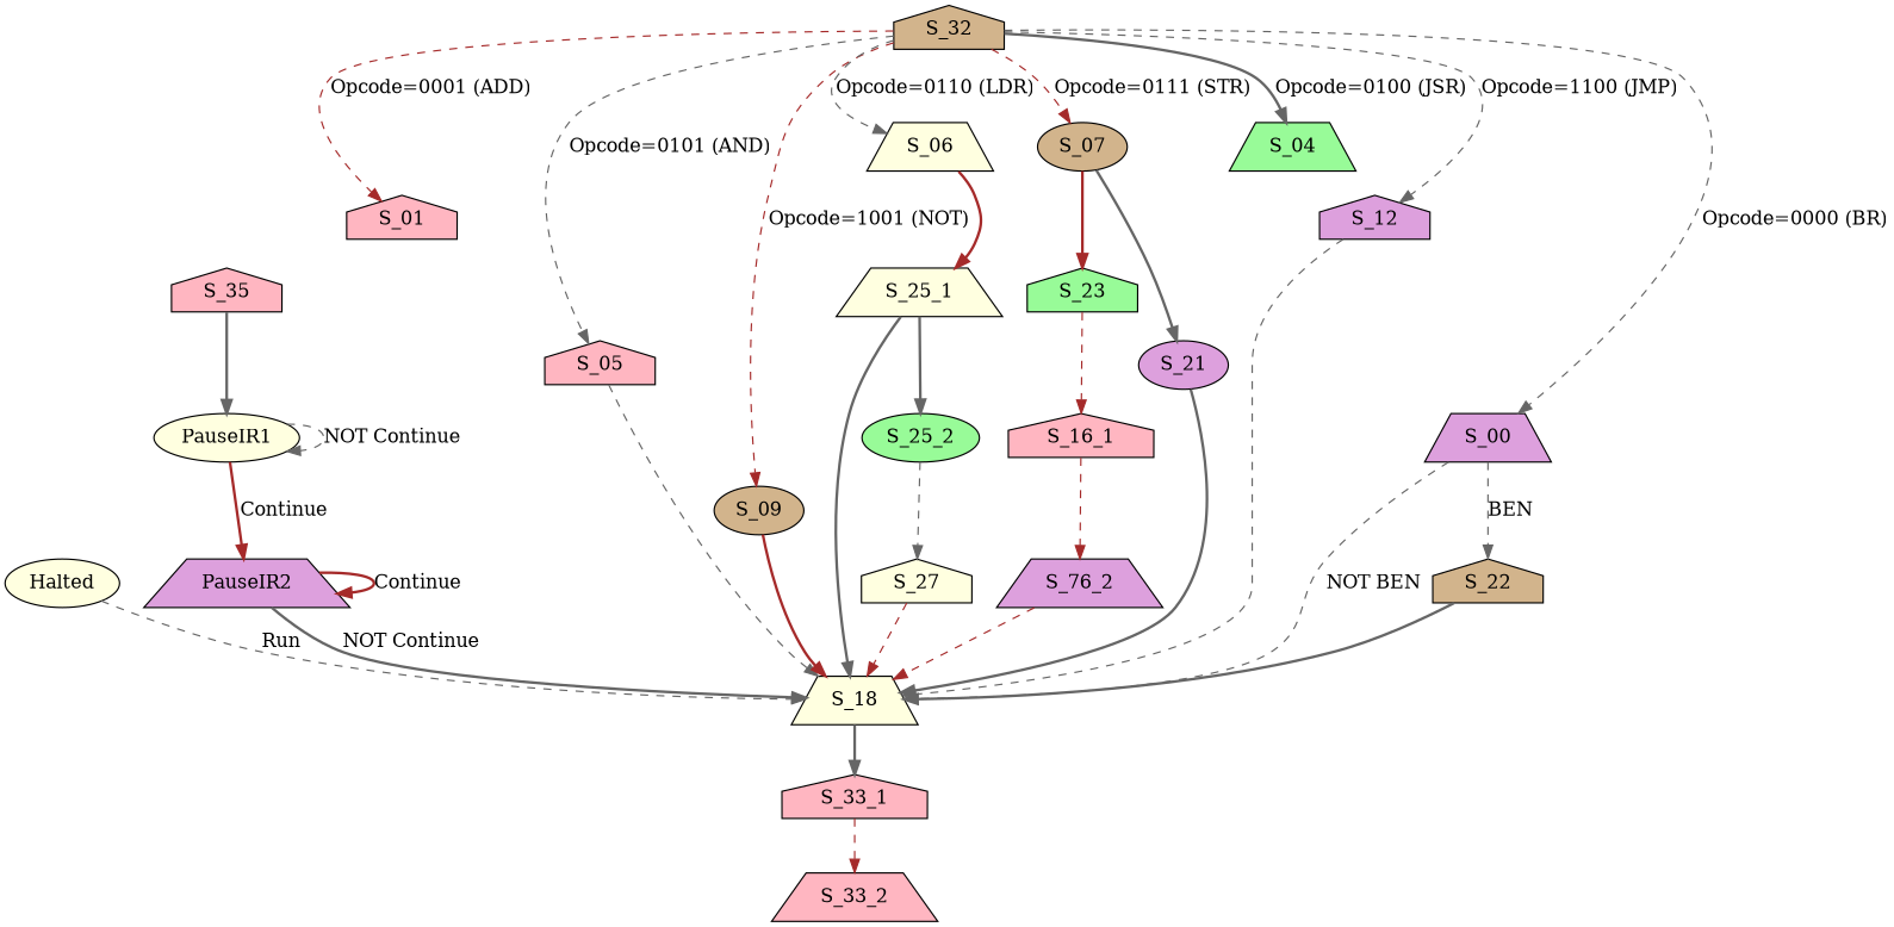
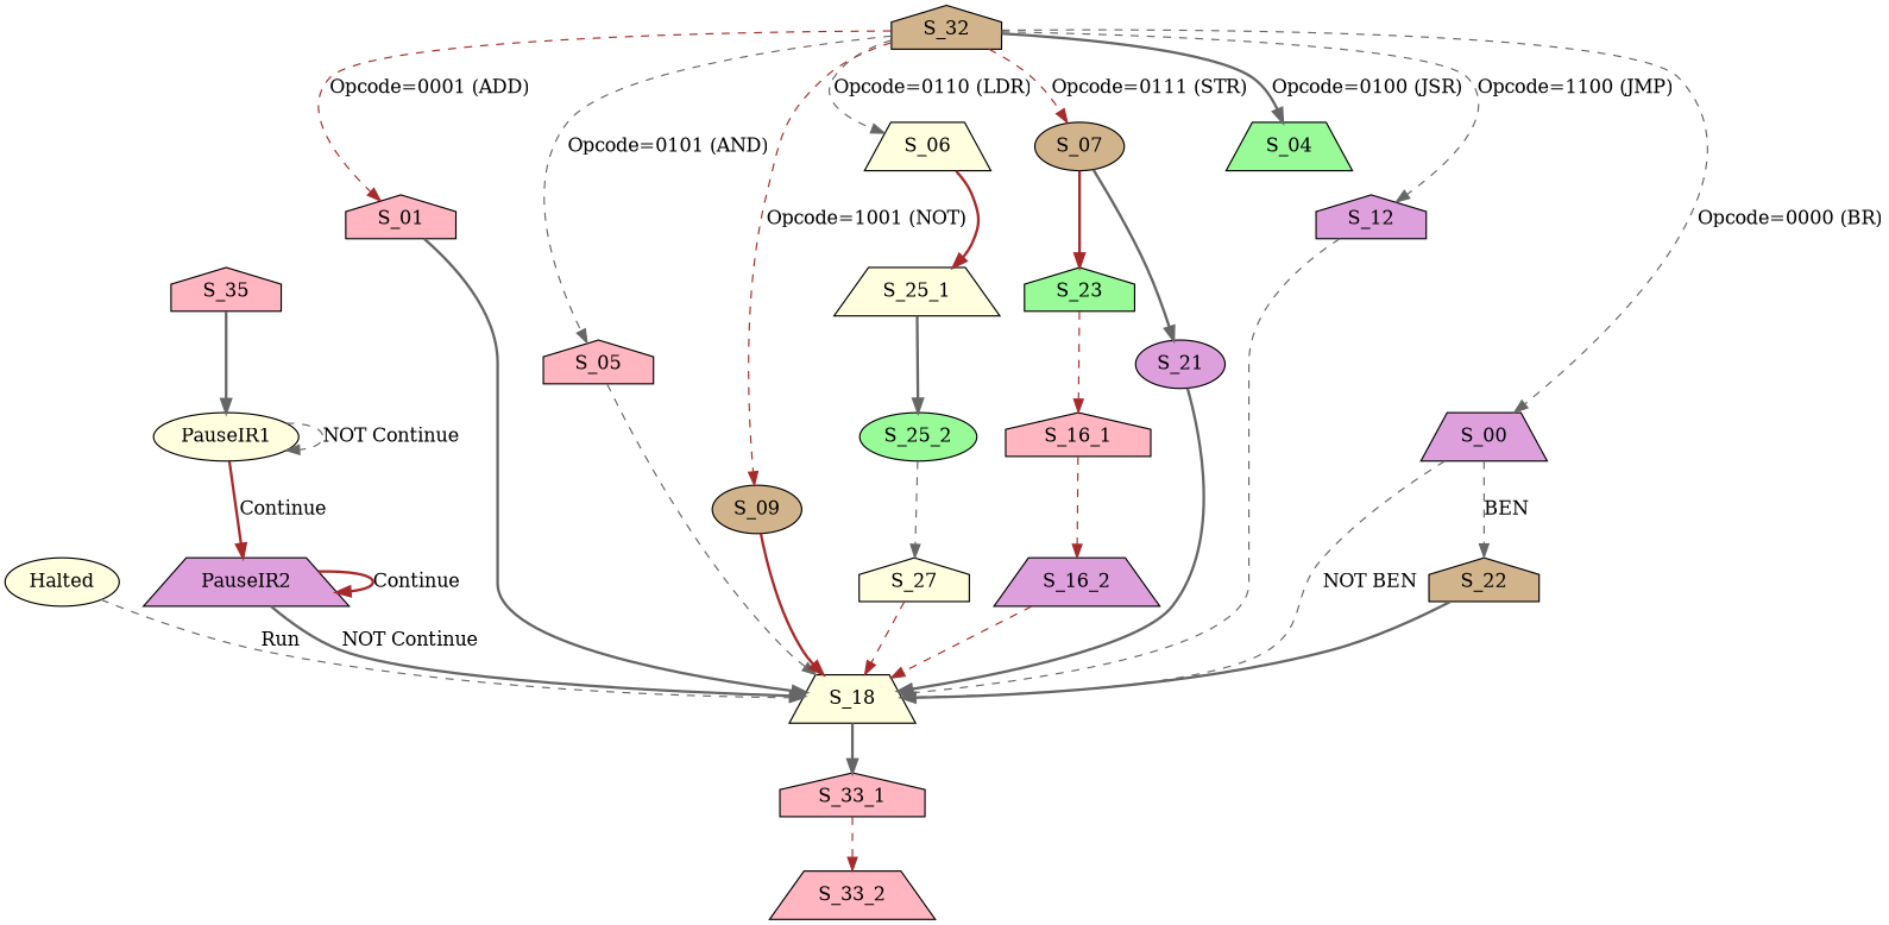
  digraph {
    node [fillcolor=lightyellow shape=house style=filled]
    edge [color=gray40 style=dashed]
    n1 [label=Halted shape=ellipse]
    n2 [label=S_18 shape=trapezium]
    n3 [fillcolor=lightpink label=S_33_1]
    n4 [label=PauseIR1 shape=ellipse]
    n5 [fillcolor=plum label=PauseIR2 shape=trapezium]
    n6 [fillcolor=lightpink label=S_33_2 shape=trapezium]
    n7 [fillcolor=lightpink label=S_35]
    n8 [fillcolor=tan label=S_32]
    n9 [fillcolor=lightpink label=S_01]
    n10 [fillcolor=lightpink label=S_05]
    n11 [fillcolor=tan label=S_09 shape=ellipse]
    n12 [label=S_06 shape=trapezium]
    n13 [fillcolor=tan label=S_07 shape=ellipse]
    n14 [fillcolor=palegreen label=S_04 shape=trapezium]
    n15 [fillcolor=plum label=S_12]
    n16 [fillcolor=plum label=S_00 shape=trapezium]
    n17 [label=S_25_1 shape=trapezium]
    n18 [fillcolor=palegreen label=S_23]
    n19 [fillcolor=plum label=S_21 shape=ellipse]
    n20 [fillcolor=tan label=S_22]
    n21 [fillcolor=palegreen label=S_25_2 shape=ellipse]
    n22 [label=S_27]
    n23 [fillcolor=lightpink label=S_16_1]
-   n24 [fillcolor=plum label=S_76_2 shape=trapezium]
+   n24 [fillcolor=plum label=S_16_2 shape=trapezium]
    n1 -> n2 [label=Run]
    n2 -> n3 [style=bold]
    n3 -> n6 [color=brown]
    n4 -> n4 [label="NOT Continue"]
    n4 -> n5 [color=brown label=Continue style=bold]
    n5 -> n2 [label="NOT Continue" style=bold]
    n5 -> n5 [color=brown label=Continue style=bold]
    n7 -> n4 [style=bold]
    n8 -> n9 [color=brown label="Opcode=0001 (ADD)"]
    n8 -> n10 [label="Opcode=0101 (AND)"]
    n8 -> n11 [color=brown label="Opcode=1001 (NOT)"]
    n8 -> n12 [label="Opcode=0110 (LDR)"]
    n8 -> n13 [color=brown label="Opcode=0111 (STR)"]
    n8 -> n14 [label="Opcode=0100 (JSR)" style=bold]
    n8 -> n15 [label="Opcode=1100 (JMP)"]
    n8 -> n16 [label="Opcode=0000 (BR)"]
-   n17 -> n2 [style=bold]
+   n9 -> n2 [style=bold]
    n10 -> n2
    n11 -> n2 [color=brown style=bold]
    n12 -> n17 [color=brown style=bold]
    n13 -> n18 [color=brown style=bold]
    n13 -> n19 [style=bold]
    n15 -> n2
    n16 -> n2 [label="NOT BEN"]
    n16 -> n20 [label=BEN]
    n17 -> n21 [style=bold]
    n18 -> n23 [color=brown]
    n19 -> n2 [style=bold]
    n20 -> n2 [style=bold]
    n21 -> n22
    n22 -> n2 [color=brown]
    n23 -> n24 [color=brown]
    n24 -> n2 [color=brown]
  }
